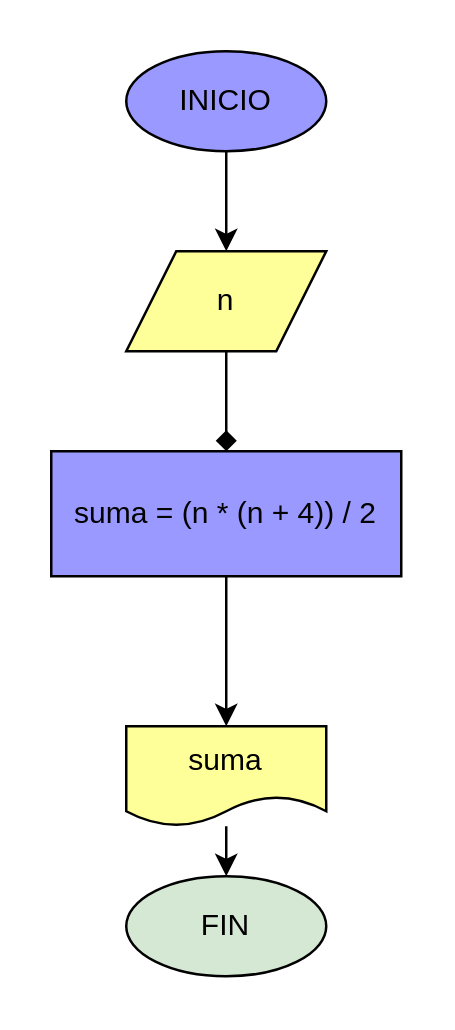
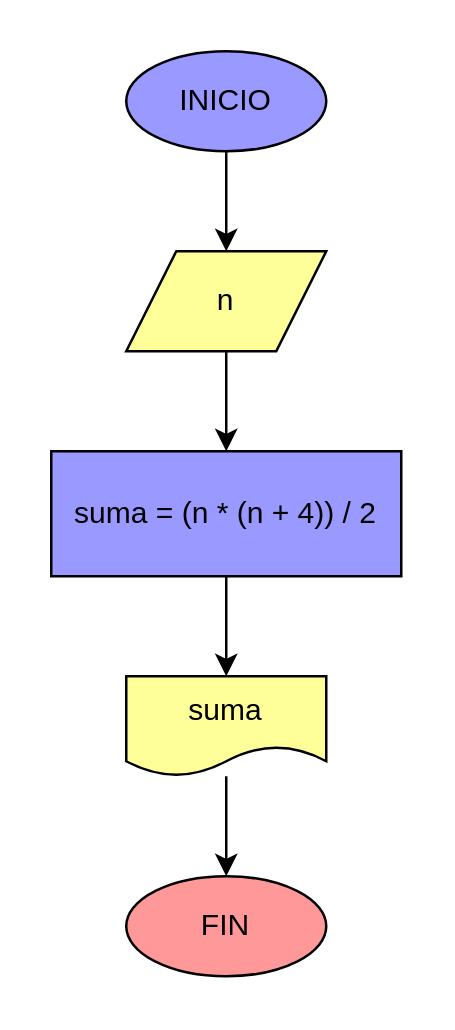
  <mxCell id="0" />
  <mxCell id="1" parent="0" />
  <mxCell id="2" value="" style="edgeStyle=none;html=1;fontFamily=Helvetica;fontSize=12;fontColor=#000000;labelBackgroundColor=default;rounded=0;strokeColor=#000000;" parent="1" source="3" target="5" edge="1"><mxGeometry relative="1" as="geometry" /></mxCell>
  <mxCell id="3" value="&lt;font&gt;INICIO&lt;/font&gt;" style="ellipse;whiteSpace=wrap;html=1;fillColor=#9999ff;strokeColor=#000000;fontColor=#000000;rounded=0;" parent="1" vertex="1"><mxGeometry x="50" y="20" width="80" height="40" as="geometry" /></mxCell>
- <mxCell id="4" value="" style="edgeStyle=none;html=1;fontFamily=Helvetica;fontSize=12;fontColor=#000000;rounded=0;strokeColor=#000000;endArrow=diamond;" parent="1" source="5" target="7" edge="1"><mxGeometry relative="1" as="geometry" /></mxCell>
+ <mxCell id="4" value="" style="edgeStyle=none;html=1;fontFamily=Helvetica;fontSize=12;fontColor=#000000;rounded=0;strokeColor=#000000;" parent="1" source="5" target="7" edge="1"><mxGeometry relative="1" as="geometry" /></mxCell>
  <mxCell id="5" value="&lt;font color=&quot;#000000&quot;&gt;n&lt;/font&gt;" style="shape=parallelogram;perimeter=parallelogramPerimeter;whiteSpace=wrap;html=1;fixedSize=1;fillColor=#FFFF99;strokeColor=#000000;rounded=0;" parent="1" vertex="1"><mxGeometry x="50" y="100" width="80" height="40" as="geometry" /></mxCell>
  <mxCell id="6" value="" style="edgeStyle=none;html=1;fontFamily=Helvetica;fontSize=12;fontColor=#030303;rounded=0;strokeColor=#000000;" parent="1" source="7" target="9" edge="1"><mxGeometry relative="1" as="geometry" /></mxCell>
  <mxCell id="7" value="&lt;font color=&quot;#030303&quot;&gt;suma = (n * (n + 4)) / 2&lt;/font&gt;" style="whiteSpace=wrap;html=1;fillColor=#9999FF;strokeColor=#000000;rounded=0;" parent="1" vertex="1"><mxGeometry x="20" y="180" width="140" height="50" as="geometry" /></mxCell>
  <mxCell id="8" value="" style="edgeStyle=none;html=1;fontFamily=Helvetica;fontSize=12;fontColor=#000000;rounded=0;strokeColor=#000000;" parent="1" source="9" target="10" edge="1"><mxGeometry relative="1" as="geometry" /></mxCell>
- <mxCell id="9" value="&lt;font color=&quot;#000000&quot;&gt;suma&lt;/font&gt;" style="shape=document;whiteSpace=wrap;html=1;boundedLbl=1;fillColor=#FFFF99;strokeColor=#000000;rounded=0;" parent="1" vertex="1"><mxGeometry x="50" y="290" width="80" height="40" as="geometry" /></mxCell>
- <mxCell id="10" value="&lt;font color=&quot;#000000&quot;&gt;FIN&lt;/font&gt;" style="ellipse;whiteSpace=wrap;html=1;fillColor=#d5e8d4;strokeColor=#000000;rounded=0;" parent="1" vertex="1"><mxGeometry x="50" y="350" width="80" height="40" as="geometry" /></mxCell>
+ <mxCell id="9" value="&lt;font color=&quot;#000000&quot;&gt;suma&lt;/font&gt;" style="shape=document;whiteSpace=wrap;html=1;boundedLbl=1;fillColor=#FFFF99;strokeColor=#000000;rounded=0;" parent="1" vertex="1"><mxGeometry x="50" y="270" width="80" height="40" as="geometry" /></mxCell>
+ <mxCell id="10" value="&lt;font color=&quot;#000000&quot;&gt;FIN&lt;/font&gt;" style="ellipse;whiteSpace=wrap;html=1;fillColor=#FF9999;strokeColor=#000000;rounded=0;" parent="1" vertex="1"><mxGeometry x="50" y="350" width="80" height="40" as="geometry" /></mxCell>
